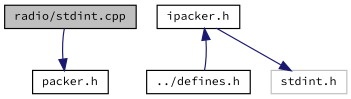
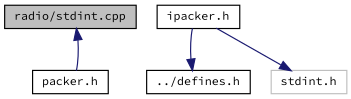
  digraph {
    fontname="Source Code Pro"
    node [color=black fillcolor=white fontname="Source Code Pro" fontsize=10 shape=record style=filled]
    edge [color=midnightblue fontname="Source Code Pro" fontsize=10 labelfontname=Helvetica labelfontsize=10 style=solid]
    n1 [fillcolor=grey75 fontcolor=black height=0.2 label="radio/stdint.cpp" width=0.4]
    n2 [height=0.2 label="packer.h" width=0.4]
    n3 [height=0.2 label="ipacker.h" width=0.4]
    n4 [height=0.2 label="../defines.h" width=0.4]
    n5 [color=grey75 height=0.2 label="stdint.h" width=0.4]
-   n1 -> n2
-   n4 -> n3
+   n2 -> n1
+   n3 -> n4
    n3 -> n5
  }
